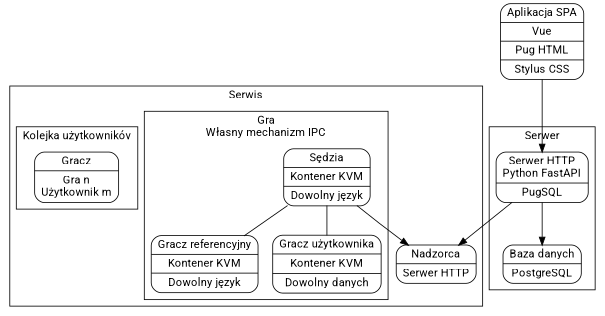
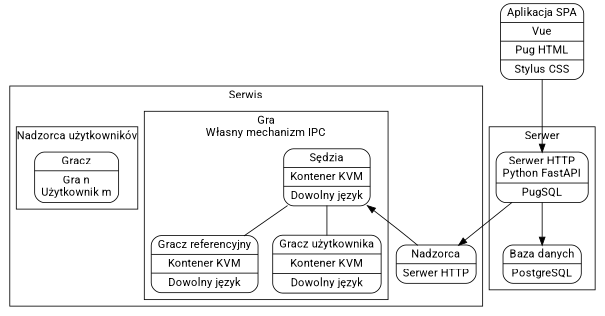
  digraph {
    compound=true
    fontname=Roboto
    node [fontname=Roboto shape=Mrecord]
    edge [fontname=Roboto]
    n1 [label="{Sędzia|Kontener KVM|Dowolny język}"]
    n2 [label="{Gracz referencyjny|Kontener KVM|Dowolny język}"]
-   n3 [label="{Gracz użytkownika|Kontener KVM|Dowolny danych}"]
+   n3 [label="{Gracz użytkownika|Kontener KVM|Dowolny język}"]
    n4 [label="{Gracz|Gra n\nUżytkownik m}"]
    n5 [label="{Nadzorca|Serwer HTTP}"]
    n6 [label="{Baza danych|PostgreSQL}"]
    n7 [label="{Serwer HTTP\nPython FastAPI|PugSQL}"]
    n8 [label="{Aplikacja SPA|Vue|Pug HTML|Stylus CSS}"]
    subgraph cluster_1 {
      label=Serwis
      n5
      subgraph cluster_2 {
        label="Gra\nWłasny mechanizm IPC"
        n1
        n2
        n3
      }
      subgraph cluster_3 {
-       label="Kolejka użytkownikóv"
+       label="Nadzorca użytkownikóv"
        n4
      }
    }
    subgraph cluster_4 {
      label=Serwer
      n6
      n7
    }
    n1 -> n2 [dir=none]
    n1 -> n3 [dir=none]
-   n1 -> n5
+   n5 -> n1
    n7 -> n5
    n7 -> n6
    n8 -> n7
  }
